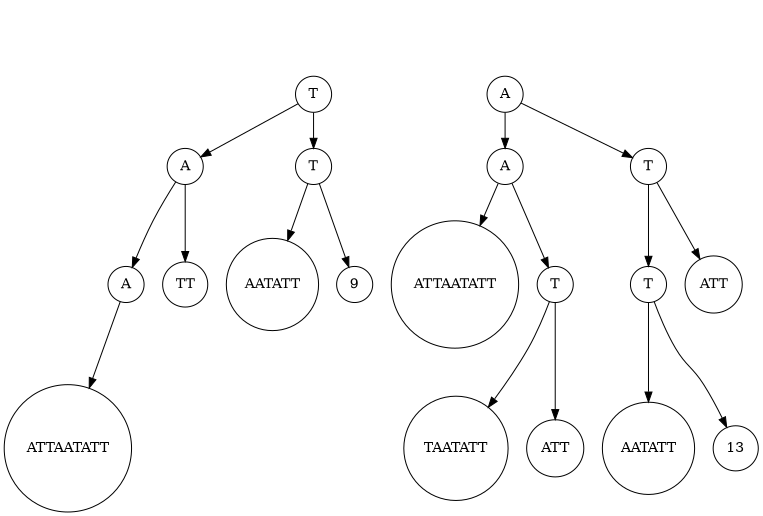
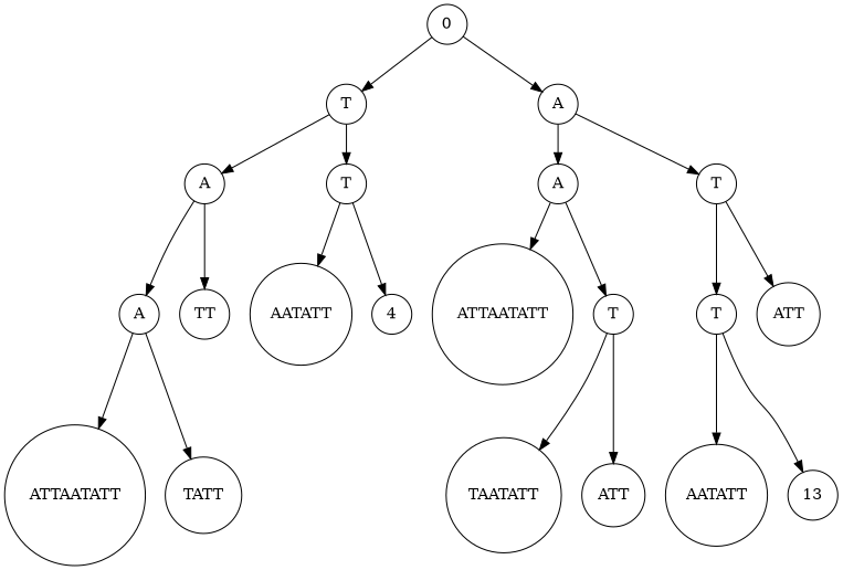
  digraph {
    node [shape=circle]
    n1 [label=T]
    n2 [label=A]
    n3 [label=T]
+   0
    n5 [label=A]
    n6 [label=A]
    n7 [label=T]
    n8 [label=A]
    n9 [label=TT]
    n10 [label=AATATT]
-   9
+   9 [label=4]
    n12 [label=ATTAATATT]
+   n13 [label=TATT]
    n14 [label=ATTAATATT]
    n15 [label=T]
    n16 [label=T]
    n17 [label=ATT]
    n18 [label=TAATATT]
    n19 [label=ATT]
    n20 [label=AATATT]
    n21 [label=13]
    n1 -> n2
    n1 -> n3
    n2 -> n8
    n2 -> n9
    n3 -> n10
    n3 -> 9
+   0 -> n1
+   0 -> n5
    n5 -> n6
    n5 -> n7
    n6 -> n14
    n6 -> n15
    n7 -> n16
    n7 -> n17
    n8 -> n12
+   n8 -> n13
    n15 -> n18
    n15 -> n19
    n16 -> n20
    n16 -> n21
  }
